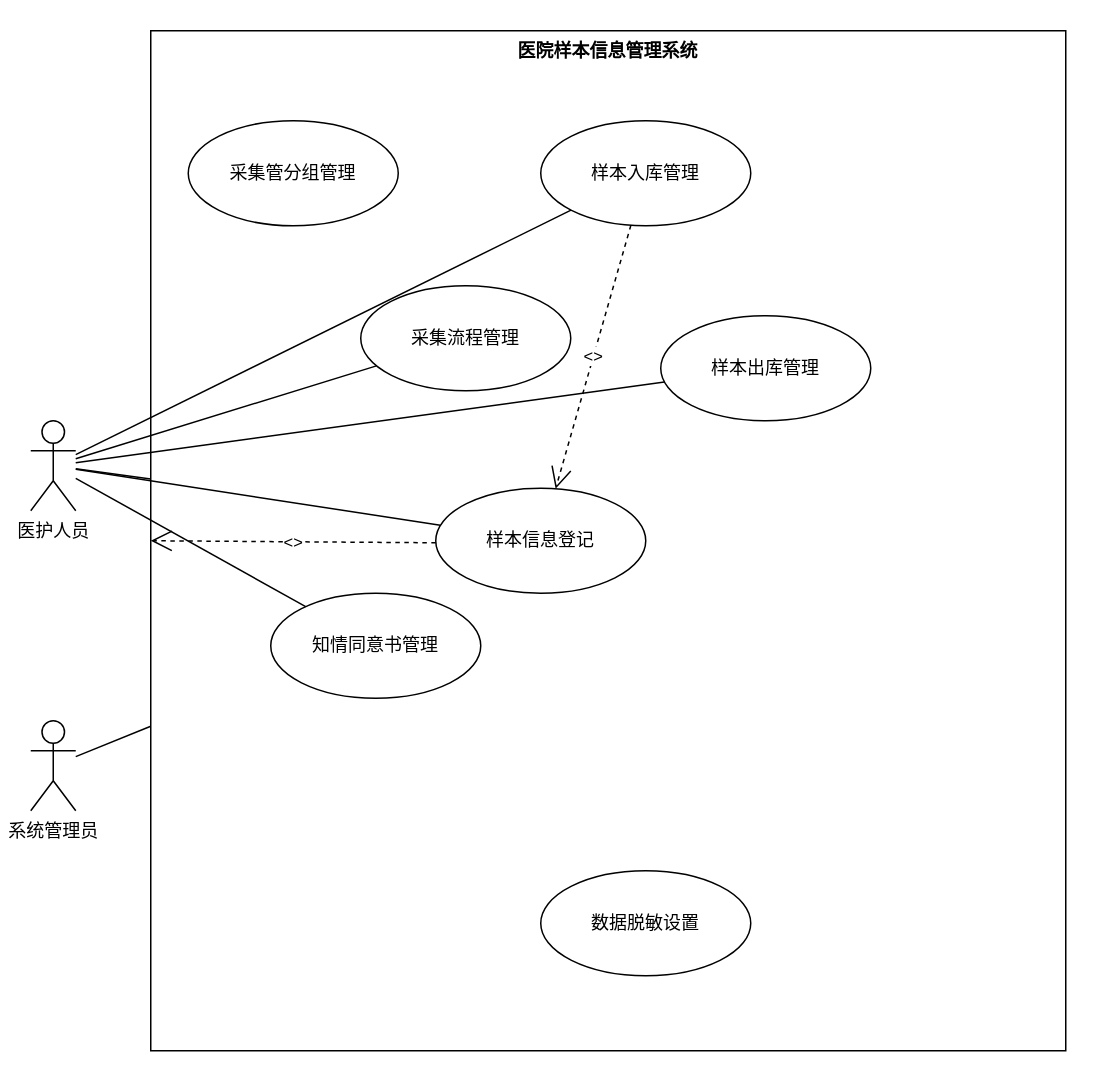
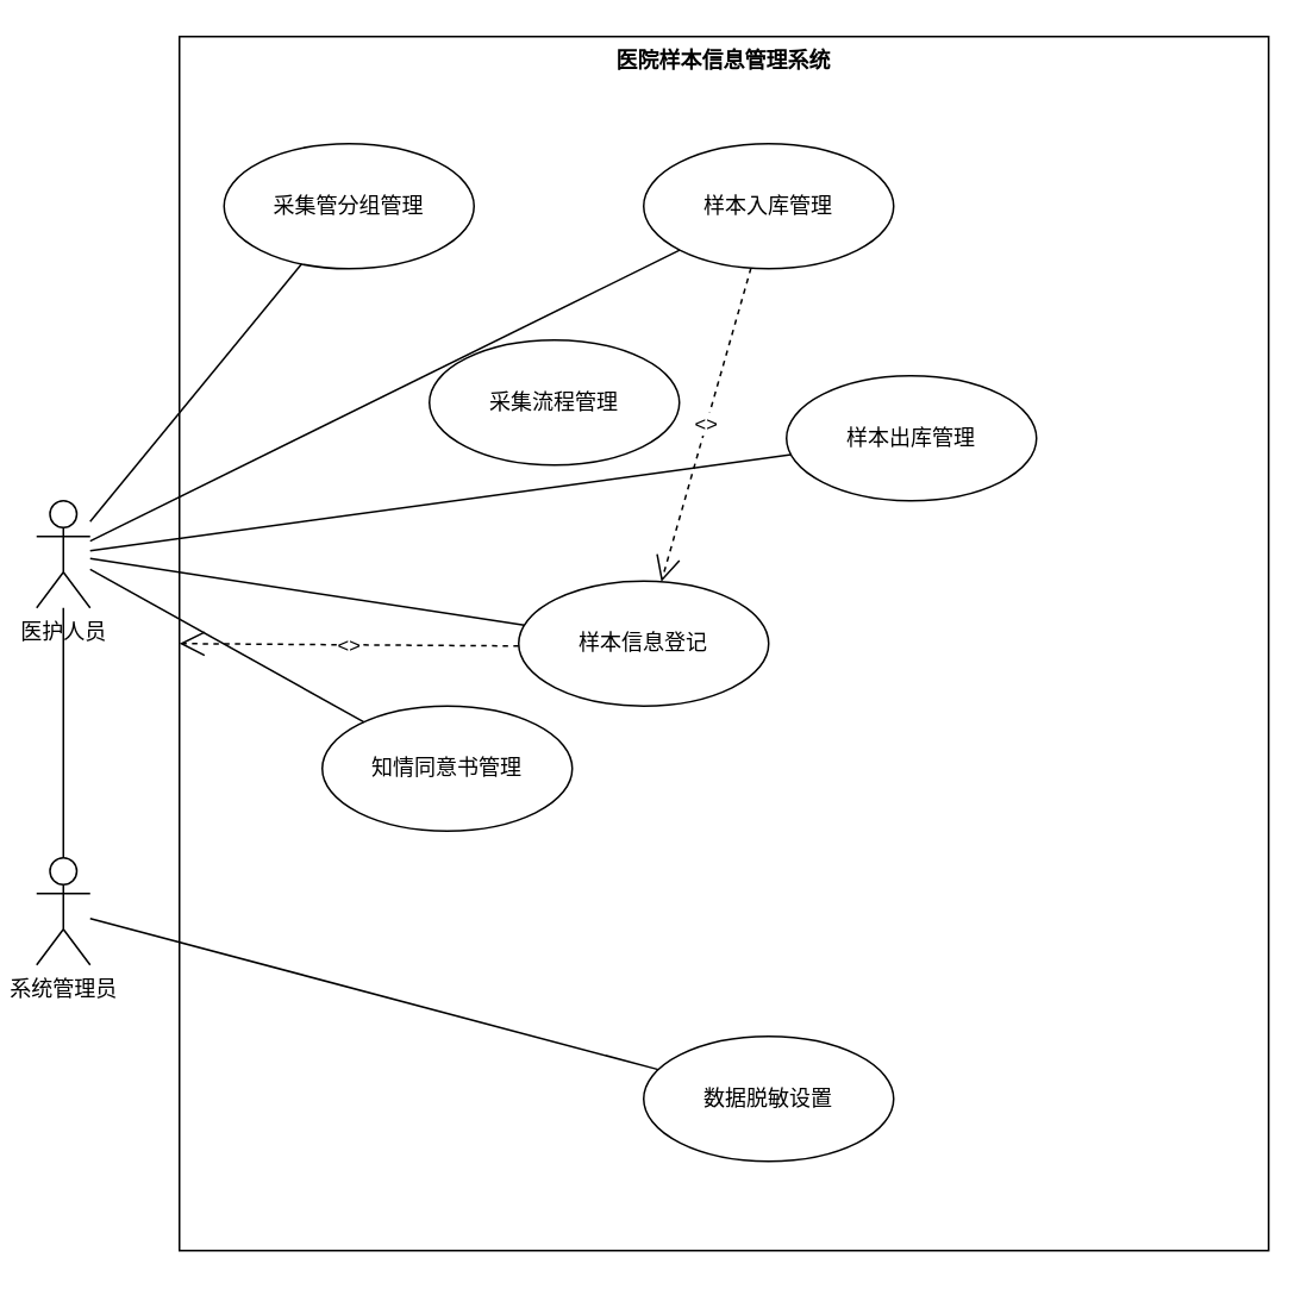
  <mxCell id="0" />
  <mxCell id="1" parent="0" />
  <mxCell id="2" value="医院样本信息管理系统" style="shape=rectangle;html=1;verticalAlign=top;fontStyle=1;whiteSpace=wrap;align=center;" parent="1" vertex="1"><mxGeometry x="100" y="20" width="610" height="680" as="geometry" /></mxCell>
  <mxCell id="3" value="采集管分组管理" style="ellipse;whiteSpace=wrap;html=1;" parent="1" vertex="1"><mxGeometry x="125" y="80" width="140" height="70" as="geometry" /></mxCell>
  <mxCell id="4" value="采集流程管理" style="ellipse;whiteSpace=wrap;html=1;" parent="1" vertex="1"><mxGeometry x="240" y="190" width="140" height="70" as="geometry" /></mxCell>
  <mxCell id="5" value="样本信息登记" style="ellipse;whiteSpace=wrap;html=1;" parent="1" vertex="1"><mxGeometry x="290" y="325" width="140" height="70" as="geometry" /></mxCell>
  <mxCell id="6" value="知情同意书管理" style="ellipse;whiteSpace=wrap;html=1;" parent="1" vertex="1"><mxGeometry x="180" y="395" width="140" height="70" as="geometry" /></mxCell>
  <mxCell id="7" value="样本入库管理" style="ellipse;whiteSpace=wrap;html=1;" parent="1" vertex="1"><mxGeometry x="360" y="80" width="140" height="70" as="geometry" /></mxCell>
  <mxCell id="8" value="样本出库管理" style="ellipse;whiteSpace=wrap;html=1;" parent="1" vertex="1"><mxGeometry x="440" y="210" width="140" height="70" as="geometry" /></mxCell>
  <mxCell id="9" value="数据脱敏设置" style="ellipse;whiteSpace=wrap;html=1;" parent="1" vertex="1"><mxGeometry x="360" y="580" width="140" height="70" as="geometry" /></mxCell>
- <mxCell id="10" value="" style="endArrow=none;html=1;rounded=0;" parent="1" source="19" target="2" edge="1"><mxGeometry relative="1" as="geometry" /></mxCell>
- <mxCell id="11" value="" style="endArrow=none;html=1;rounded=0;" parent="1" source="19" target="4" edge="1"><mxGeometry relative="1" as="geometry" /></mxCell>
+ <mxCell id="10" value="" style="endArrow=none;html=1;rounded=0;" parent="1" source="19" target="3" edge="1"><mxGeometry relative="1" as="geometry" /></mxCell>
+ <mxCell id="11" value="" style="endArrow=none;html=1;rounded=0;" parent="1" source="19" target="20" edge="1"><mxGeometry relative="1" as="geometry" /></mxCell>
  <mxCell id="12" value="" style="endArrow=none;html=1;rounded=0;" parent="1" source="19" target="5" edge="1"><mxGeometry relative="1" as="geometry" /></mxCell>
  <mxCell id="13" value="" style="endArrow=none;html=1;rounded=0;" parent="1" source="19" target="6" edge="1"><mxGeometry relative="1" as="geometry" /></mxCell>
  <mxCell id="14" value="" style="endArrow=none;html=1;rounded=0;" parent="1" source="19" target="7" edge="1"><mxGeometry relative="1" as="geometry" /></mxCell>
  <mxCell id="15" value="" style="endArrow=none;html=1;rounded=0;" parent="1" source="19" target="8" edge="1"><mxGeometry relative="1" as="geometry" /></mxCell>
- <mxCell id="16" value="" style="endArrow=none;html=1;rounded=0;" parent="1" source="20" target="2" edge="1"><mxGeometry relative="1" as="geometry" /></mxCell>
+ <mxCell id="16" value="" style="endArrow=none;html=1;rounded=0;" parent="1" source="20" target="9" edge="1"><mxGeometry relative="1" as="geometry" /></mxCell>
  <mxCell id="17" value="&lt;&lt;include&gt;&gt;" style="endArrow=open;endSize=12;dashed=1;html=1;rounded=0;" parent="1" source="5" target="2" edge="1"><mxGeometry relative="1" as="geometry" /></mxCell>
  <mxCell id="18" value="&lt;&lt;include&gt;&gt;" style="endArrow=open;endSize=12;dashed=1;html=1;rounded=0;" parent="1" source="7" target="5" edge="1"><mxGeometry relative="1" as="geometry" /></mxCell>
  <mxCell id="19" value="医护人员" style="shape=umlActor;verticalLabelPosition=bottom;verticalAlign=top;html=1;" parent="1" vertex="1"><mxGeometry x="20" y="280" width="30" height="60" as="geometry" /></mxCell>
  <mxCell id="20" value="系统管理员" style="shape=umlActor;verticalLabelPosition=bottom;verticalAlign=top;html=1;" parent="1" vertex="1"><mxGeometry x="20" y="480" width="30" height="60" as="geometry" /></mxCell>
